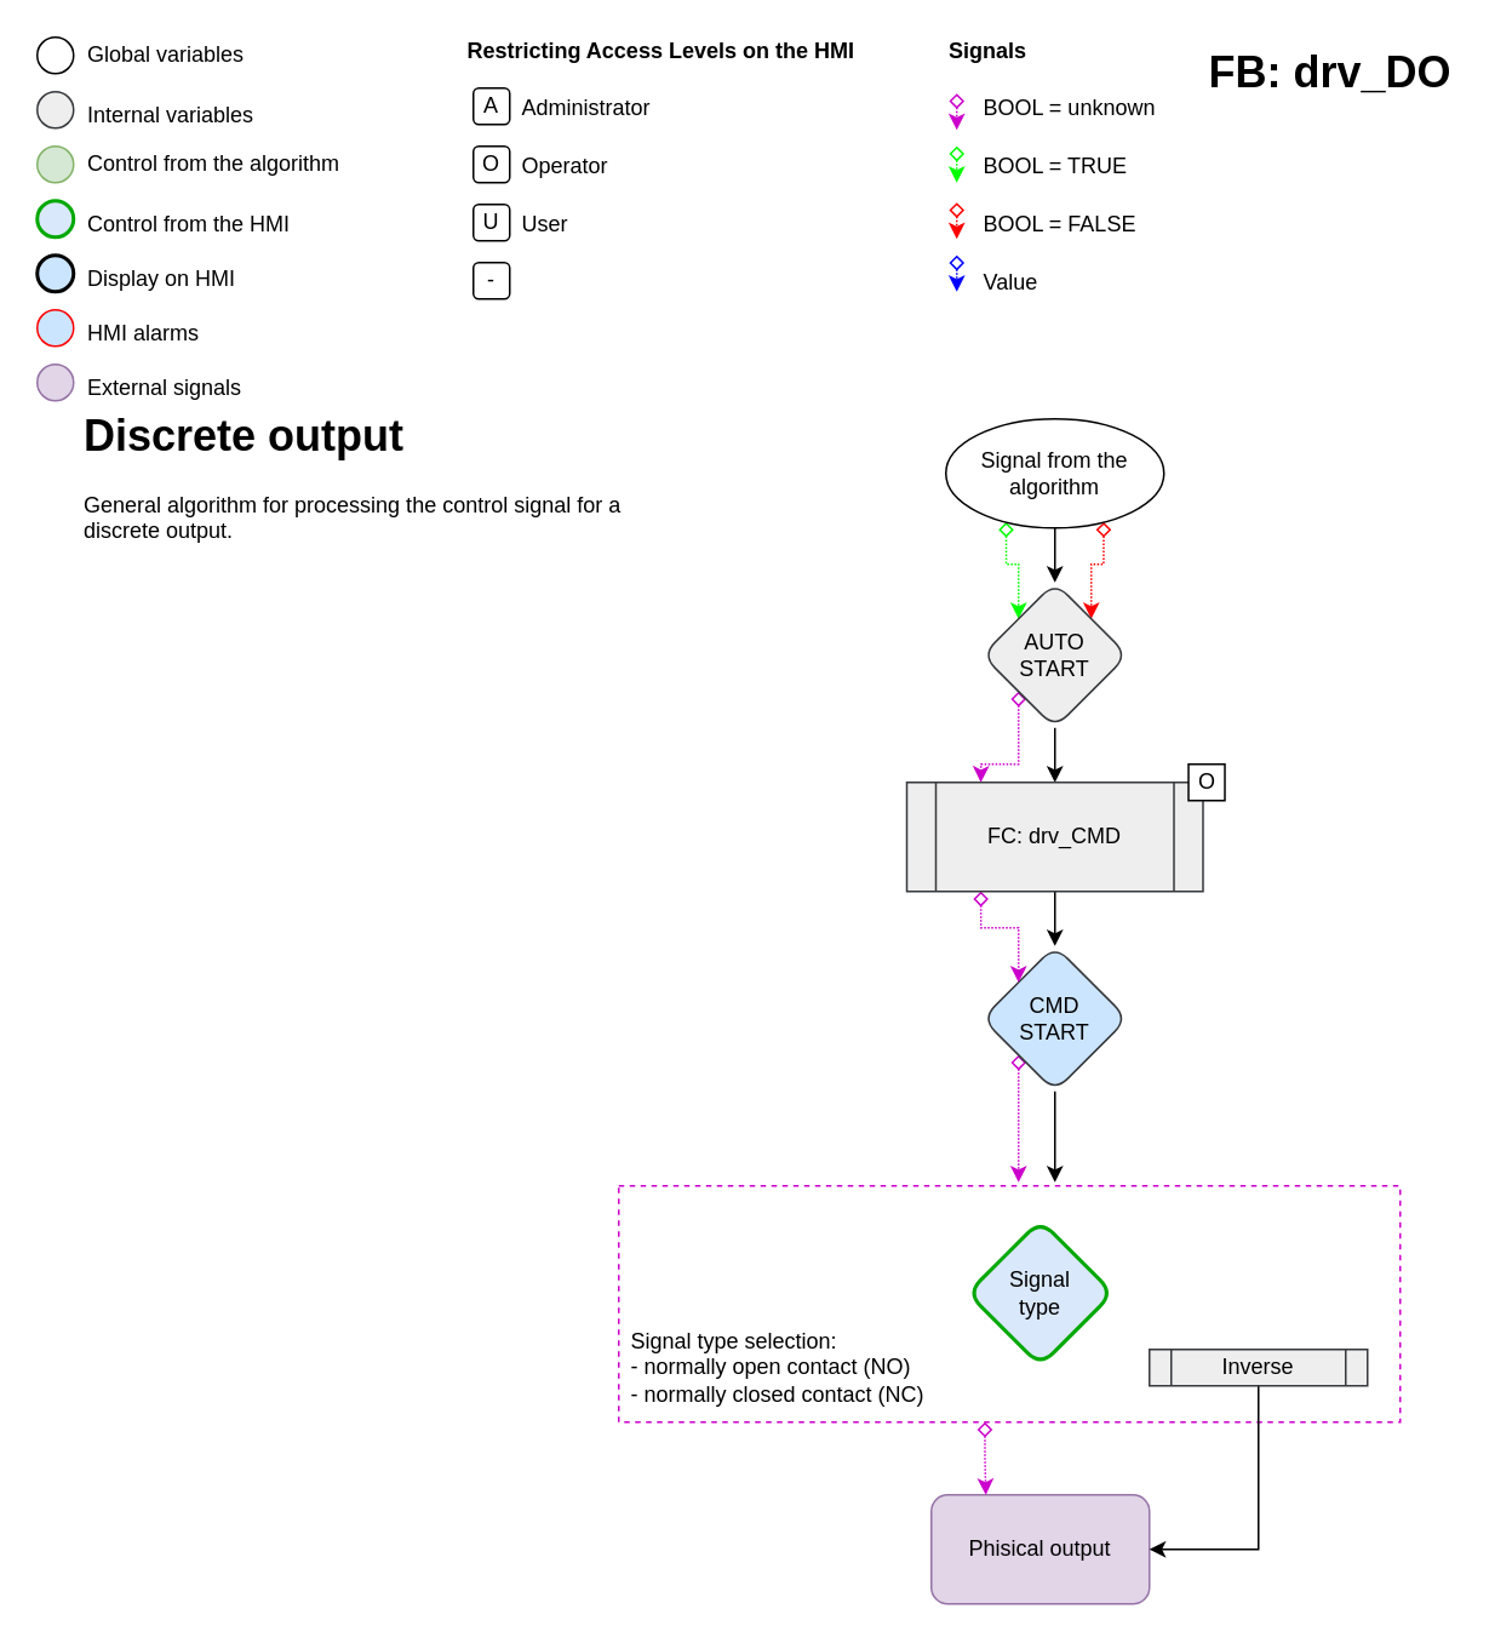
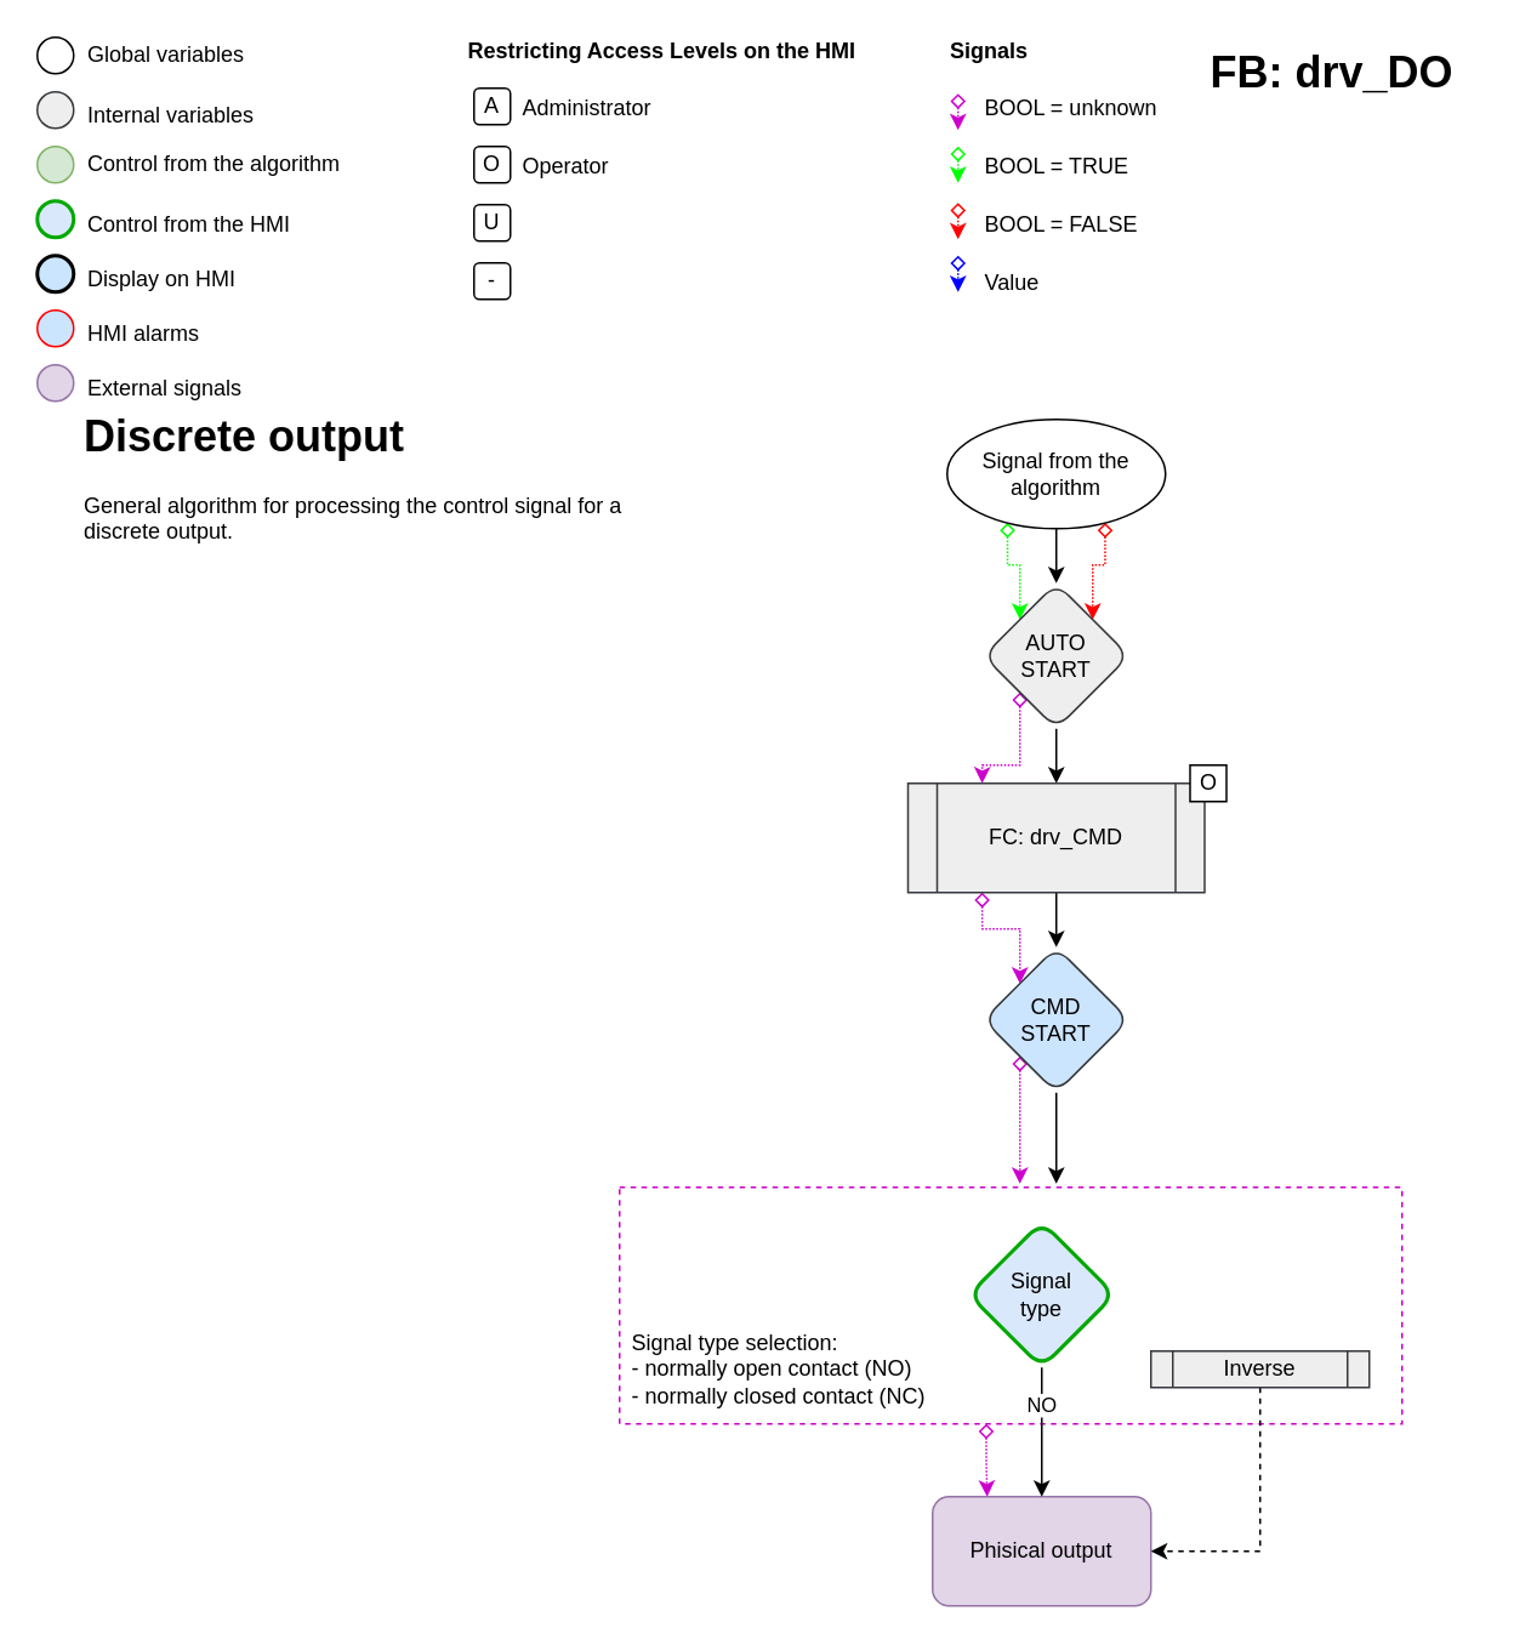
  <mxCell id="0" />
  <mxCell id="1" parent="0" />
  <mxCell id="2" value="" style="rounded=0;whiteSpace=wrap;html=1;fillColor=none;dashed=1;strokeColor=#CC00CC;" vertex="1" parent="1"><mxGeometry x="340" y="652" width="430" height="130" as="geometry" /></mxCell>
  <mxCell id="3" value="&lt;h1&gt;Discrete output&lt;/h1&gt;&lt;p&gt;General algorithm for processing the control signal for a discrete output.&lt;/p&gt;" style="text;html=1;strokeColor=none;fillColor=none;spacing=5;spacingTop=-20;whiteSpace=wrap;overflow=hidden;rounded=0;shadow=0;glass=0;sketch=0;" vertex="1" parent="1"><mxGeometry x="41" y="220" width="310" height="130" as="geometry" /></mxCell>
  <mxCell id="4" style="edgeStyle=orthogonalEdgeStyle;rounded=0;orthogonalLoop=1;jettySize=auto;html=1;entryX=0.5;entryY=0;entryDx=0;entryDy=0;" edge="1" parent="1" source="7" target="14"><mxGeometry relative="1" as="geometry" /></mxCell>
  <mxCell id="5" style="edgeStyle=orthogonalEdgeStyle;rounded=0;orthogonalLoop=1;jettySize=auto;html=1;entryX=1;entryY=0;entryDx=0;entryDy=0;exitX=0.75;exitY=1;exitDx=0;exitDy=0;dashed=1;dashPattern=1 1;strokeColor=#FF0000;startArrow=diamond;startFill=0;" edge="1" parent="1" source="7" target="14"><mxGeometry relative="1" as="geometry" /></mxCell>
  <mxCell id="6" style="edgeStyle=orthogonalEdgeStyle;rounded=0;orthogonalLoop=1;jettySize=auto;html=1;exitX=0.25;exitY=1;exitDx=0;exitDy=0;entryX=0;entryY=0;entryDx=0;entryDy=0;dashed=1;dashPattern=1 1;strokeColor=#00FF00;startArrow=diamond;startFill=0;" edge="1" parent="1" source="7" target="14"><mxGeometry relative="1" as="geometry" /></mxCell>
  <mxCell id="7" value="Signal from the algorithm" style="ellipse;whiteSpace=wrap;html=1;fillColor=default;strokeColor=default;shadow=0;glass=0;labelBackgroundColor=none;labelBorderColor=none;sketch=0;" vertex="1" parent="1"><mxGeometry x="520" y="230" width="120" height="60" as="geometry" /></mxCell>
  <mxCell id="8" value="Phisical output" style="rounded=1;whiteSpace=wrap;html=1;fillColor=#e1d5e7;strokeColor=#9673a6;" vertex="1" parent="1"><mxGeometry x="512" y="822" width="120" height="60" as="geometry" /></mxCell>
  <mxCell id="9" style="edgeStyle=orthogonalEdgeStyle;rounded=0;orthogonalLoop=1;jettySize=auto;html=1;entryX=0.5;entryY=0;entryDx=0;entryDy=0;" edge="1" parent="1" source="11"><mxGeometry relative="1" as="geometry"><mxPoint x="580" y="650" as="targetPoint" /></mxGeometry></mxCell>
  <mxCell id="10" style="edgeStyle=orthogonalEdgeStyle;rounded=0;orthogonalLoop=1;jettySize=auto;html=1;exitX=0;exitY=1;exitDx=0;exitDy=0;strokeColor=#CC00CC;dashed=1;dashPattern=1 1;startArrow=diamond;startFill=0;" edge="1" parent="1" source="11"><mxGeometry relative="1" as="geometry"><mxPoint x="560" y="650" as="targetPoint" /></mxGeometry></mxCell>
  <mxCell id="11" value="CMD&lt;br&gt;START" style="rhombus;whiteSpace=wrap;html=1;rounded=1;shadow=0;glass=0;sketch=0;fillColor=#cce5ff;strokeColor=#36393d;labelBackgroundColor=none;labelBorderColor=none;" vertex="1" parent="1"><mxGeometry x="540" y="520" width="80" height="80" as="geometry" /></mxCell>
  <mxCell id="12" style="edgeStyle=orthogonalEdgeStyle;rounded=0;orthogonalLoop=1;jettySize=auto;html=1;entryX=0.5;entryY=0;entryDx=0;entryDy=0;" edge="1" parent="1" source="14" target="23"><mxGeometry relative="1" as="geometry"><mxPoint x="740" y="400" as="targetPoint" /></mxGeometry></mxCell>
  <mxCell id="13" style="edgeStyle=orthogonalEdgeStyle;rounded=0;orthogonalLoop=1;jettySize=auto;html=1;exitX=0;exitY=1;exitDx=0;exitDy=0;dashed=1;dashPattern=1 1;strokeColor=#CC00CC;startArrow=diamond;startFill=0;entryX=0.25;entryY=0;entryDx=0;entryDy=0;" edge="1" parent="1" source="14" target="23"><mxGeometry relative="1" as="geometry"><mxPoint x="470" y="390" as="targetPoint" /></mxGeometry></mxCell>
  <mxCell id="14" value="AUTO&lt;br&gt;START" style="rhombus;whiteSpace=wrap;html=1;rounded=1;shadow=0;glass=0;sketch=0;fillColor=#eeeeee;strokeColor=#36393d;" vertex="1" parent="1"><mxGeometry x="540" y="320" width="80" height="80" as="geometry" /></mxCell>
- <mxCell id="15" style="edgeStyle=orthogonalEdgeStyle;rounded=0;orthogonalLoop=1;jettySize=auto;html=1;entryX=1;entryY=0.5;entryDx=0;entryDy=0;" edge="1" parent="1" source="16" target="8"><mxGeometry relative="1" as="geometry" /></mxCell>
+ <mxCell id="15" style="edgeStyle=orthogonalEdgeStyle;rounded=0;orthogonalLoop=1;jettySize=auto;html=1;entryX=1;entryY=0.5;entryDx=0;entryDy=0;dashed=1;" edge="1" parent="1" source="16" target="8"><mxGeometry relative="1" as="geometry" /></mxCell>
  <mxCell id="16" value="Inverse" style="shape=process;whiteSpace=wrap;html=1;backgroundOutline=1;fillColor=#eeeeee;strokeColor=#36393d;" vertex="1" parent="1"><mxGeometry x="632" y="742" width="120" height="20" as="geometry" /></mxCell>
+ <mxCell id="17" value="NO" style="edgeStyle=orthogonalEdgeStyle;rounded=0;orthogonalLoop=1;jettySize=auto;html=1;entryX=0.5;entryY=0;entryDx=0;entryDy=0;" edge="1" parent="1" source="18" target="8"><mxGeometry x="-0.417" relative="1" as="geometry"><mxPoint x="571.76" y="802.28" as="targetPoint" /><mxPoint as="offset" /></mxGeometry></mxCell>
  <mxCell id="18" value="Signal&lt;br&gt;type" style="rhombus;whiteSpace=wrap;html=1;fillColor=#dae8fc;strokeColor=#00A800;rounded=1;shadow=0;glass=0;labelBackgroundColor=none;labelBorderColor=none;sketch=0;strokeWidth=2;" vertex="1" parent="1"><mxGeometry x="532" y="671" width="80" height="80" as="geometry" /></mxCell>
  <mxCell id="19" value="&lt;div style=&quot;border-color: var(--border-color);&quot;&gt;Signal type selection:&lt;/div&gt;&lt;div style=&quot;border-color: var(--border-color);&quot;&gt;- normally open contact (NO)&lt;/div&gt;&lt;div style=&quot;border-color: var(--border-color);&quot;&gt;- normally closed contact (NC)&lt;/div&gt;" style="text;html=1;strokeColor=none;fillColor=none;align=left;verticalAlign=middle;whiteSpace=wrap;rounded=0;dashed=1;" vertex="1" parent="1"><mxGeometry x="344.5" y="722" width="210" height="60" as="geometry" /></mxCell>
  <mxCell id="20" style="edgeStyle=orthogonalEdgeStyle;rounded=0;orthogonalLoop=1;jettySize=auto;html=1;exitX=0.938;exitY=0.999;exitDx=0;exitDy=0;dashed=1;dashPattern=1 1;startArrow=diamond;startFill=0;strokeColor=#CC00CC;entryX=0.25;entryY=0;entryDx=0;entryDy=0;exitPerimeter=0;" edge="1" parent="1" source="19" target="8"><mxGeometry relative="1" as="geometry"><mxPoint x="552" y="782" as="sourcePoint" /><mxPoint x="552" y="801" as="targetPoint" /></mxGeometry></mxCell>
  <mxCell id="21" style="edgeStyle=orthogonalEdgeStyle;rounded=0;orthogonalLoop=1;jettySize=auto;html=1;" edge="1" parent="1" source="23" target="11"><mxGeometry relative="1" as="geometry" /></mxCell>
  <mxCell id="22" style="edgeStyle=orthogonalEdgeStyle;rounded=0;orthogonalLoop=1;jettySize=auto;html=1;entryX=0;entryY=0;entryDx=0;entryDy=0;exitX=0.25;exitY=1;exitDx=0;exitDy=0;strokeColor=#CC00CC;dashed=1;dashPattern=1 1;startArrow=diamond;startFill=0;" edge="1" parent="1" source="23" target="11"><mxGeometry relative="1" as="geometry" /></mxCell>
  <mxCell id="23" value="&lt;div&gt;FC: drv_CMD&lt;/div&gt;" style="shape=process;whiteSpace=wrap;html=1;backgroundOutline=1;fillColor=#eeeeee;strokeColor=#36393d;" vertex="1" parent="1"><mxGeometry x="498.5" y="430" width="163" height="60" as="geometry" /></mxCell>
  <mxCell id="24" value="O" style="text;html=1;strokeColor=default;fillColor=default;align=center;verticalAlign=middle;whiteSpace=wrap;rounded=1;arcSize=0;" vertex="1" parent="1"><mxGeometry x="653.5" y="420" width="20" height="20" as="geometry" /></mxCell>
  <mxCell id="25" value="&lt;b&gt;Signals&lt;br&gt;&lt;/b&gt;" style="text;html=1;strokeColor=none;fillColor=none;align=left;verticalAlign=middle;whiteSpace=wrap;rounded=0;shadow=0;glass=0;labelBackgroundColor=#FFFFFF;labelBorderColor=none;sketch=0;" vertex="1" parent="1"><mxGeometry x="520" y="20" width="235" height="15" as="geometry" /></mxCell>
  <mxCell id="26" style="edgeStyle=orthogonalEdgeStyle;rounded=0;orthogonalLoop=1;jettySize=auto;html=1;dashed=1;dashPattern=1 1;strokeColor=#CC00CC;startArrow=diamond;startFill=0;" edge="1" parent="1"><mxGeometry relative="1" as="geometry"><mxPoint x="526" y="51" as="sourcePoint" /><mxPoint x="526" y="71" as="targetPoint" /></mxGeometry></mxCell>
  <mxCell id="27" style="edgeStyle=orthogonalEdgeStyle;rounded=0;orthogonalLoop=1;jettySize=auto;html=1;dashed=1;dashPattern=1 1;strokeColor=#00FF00;startArrow=diamond;startFill=0;" edge="1" parent="1"><mxGeometry relative="1" as="geometry"><mxPoint x="526" y="80" as="sourcePoint" /><mxPoint x="526" y="100" as="targetPoint" /></mxGeometry></mxCell>
  <mxCell id="28" value="BOOL = unknown" style="text;html=1;strokeColor=none;fillColor=none;align=left;verticalAlign=middle;whiteSpace=wrap;rounded=0;shadow=0;glass=0;labelBackgroundColor=#FFFFFF;labelBorderColor=none;sketch=0;" vertex="1" parent="1"><mxGeometry x="539" y="51" width="150" height="15" as="geometry" /></mxCell>
  <mxCell id="29" value="BOOL = TRUE" style="text;html=1;strokeColor=none;fillColor=none;align=left;verticalAlign=middle;whiteSpace=wrap;rounded=0;shadow=0;glass=0;labelBackgroundColor=#FFFFFF;labelBorderColor=none;sketch=0;" vertex="1" parent="1"><mxGeometry x="539" y="83" width="150" height="15" as="geometry" /></mxCell>
  <mxCell id="30" value="BOOL = FALSE" style="text;html=1;strokeColor=none;fillColor=none;align=left;verticalAlign=middle;whiteSpace=wrap;rounded=0;shadow=0;glass=0;labelBackgroundColor=#FFFFFF;labelBorderColor=none;sketch=0;" vertex="1" parent="1"><mxGeometry x="539" y="115.5" width="150" height="15" as="geometry" /></mxCell>
  <mxCell id="31" value="Value" style="text;html=1;strokeColor=none;fillColor=none;align=left;verticalAlign=middle;whiteSpace=wrap;rounded=0;shadow=0;glass=0;labelBackgroundColor=#FFFFFF;labelBorderColor=none;sketch=0;" vertex="1" parent="1"><mxGeometry x="539" y="147.5" width="150" height="15" as="geometry" /></mxCell>
  <mxCell id="32" style="edgeStyle=orthogonalEdgeStyle;rounded=0;orthogonalLoop=1;jettySize=auto;html=1;dashed=1;dashPattern=1 1;strokeColor=#FF0000;startArrow=diamond;startFill=0;" edge="1" parent="1"><mxGeometry relative="1" as="geometry"><mxPoint x="526" y="111" as="sourcePoint" /><mxPoint x="526" y="131" as="targetPoint" /></mxGeometry></mxCell>
  <mxCell id="33" style="edgeStyle=orthogonalEdgeStyle;rounded=0;orthogonalLoop=1;jettySize=auto;html=1;dashed=1;dashPattern=1 1;strokeColor=#0000FF;startArrow=diamond;startFill=0;" edge="1" parent="1"><mxGeometry relative="1" as="geometry"><mxPoint x="526" y="140" as="sourcePoint" /><mxPoint x="526" y="160" as="targetPoint" /></mxGeometry></mxCell>
  <mxCell id="34" value="A" style="text;html=1;strokeColor=default;fillColor=default;align=center;verticalAlign=middle;whiteSpace=wrap;rounded=1;" vertex="1" parent="1"><mxGeometry x="260" y="48" width="20" height="20" as="geometry" /></mxCell>
  <mxCell id="35" value="O" style="text;html=1;strokeColor=default;fillColor=default;align=center;verticalAlign=middle;whiteSpace=wrap;rounded=1;" vertex="1" parent="1"><mxGeometry x="260" y="80" width="20" height="20" as="geometry" /></mxCell>
  <mxCell id="36" value="Administrator" style="text;html=1;strokeColor=none;fillColor=none;align=left;verticalAlign=middle;whiteSpace=wrap;rounded=0;shadow=0;glass=0;labelBackgroundColor=#FFFFFF;labelBorderColor=none;sketch=0;" vertex="1" parent="1"><mxGeometry x="285" y="51" width="150" height="15" as="geometry" /></mxCell>
  <mxCell id="37" value="Operator" style="text;html=1;strokeColor=none;fillColor=none;align=left;verticalAlign=middle;whiteSpace=wrap;rounded=0;shadow=0;glass=0;labelBackgroundColor=#FFFFFF;labelBorderColor=none;sketch=0;" vertex="1" parent="1"><mxGeometry x="285" y="83" width="150" height="15" as="geometry" /></mxCell>
  <mxCell id="38" value="U" style="text;html=1;strokeColor=default;fillColor=default;align=center;verticalAlign=middle;whiteSpace=wrap;rounded=1;" vertex="1" parent="1"><mxGeometry x="260" y="112" width="20" height="20" as="geometry" /></mxCell>
- <mxCell id="39" value="User" style="text;html=1;strokeColor=none;fillColor=none;align=left;verticalAlign=middle;whiteSpace=wrap;rounded=0;shadow=0;glass=0;labelBackgroundColor=#FFFFFF;labelBorderColor=none;sketch=0;" vertex="1" parent="1"><mxGeometry x="285" y="115.5" width="150" height="15" as="geometry" /></mxCell>
  <mxCell id="40" value="&lt;b&gt;Restricting Access Levels on the HMI&lt;/b&gt;" style="text;html=1;strokeColor=none;fillColor=none;align=left;verticalAlign=middle;whiteSpace=wrap;rounded=0;shadow=0;glass=0;labelBackgroundColor=#FFFFFF;labelBorderColor=none;sketch=0;" vertex="1" parent="1"><mxGeometry x="255" y="20" width="235" height="15" as="geometry" /></mxCell>
  <mxCell id="41" value="-" style="text;html=1;strokeColor=default;fillColor=default;align=center;verticalAlign=middle;whiteSpace=wrap;rounded=1;" vertex="1" parent="1"><mxGeometry x="260" y="144" width="20" height="20" as="geometry" /></mxCell>
  <mxCell id="42" value="" style="ellipse;whiteSpace=wrap;html=1;rounded=1;shadow=0;glass=0;labelBackgroundColor=none;labelBorderColor=none;sketch=0;" vertex="1" parent="1"><mxGeometry x="20" y="20" width="20" height="20" as="geometry" /></mxCell>
  <mxCell id="43" value="" style="ellipse;whiteSpace=wrap;html=1;rounded=1;shadow=0;glass=0;labelBackgroundColor=none;labelBorderColor=none;sketch=0;fillColor=#eeeeee;strokeColor=#36393d;" vertex="1" parent="1"><mxGeometry x="20" y="50" width="20" height="20" as="geometry" /></mxCell>
  <mxCell id="44" value="" style="ellipse;whiteSpace=wrap;html=1;rounded=1;shadow=0;glass=0;labelBackgroundColor=none;labelBorderColor=none;sketch=0;fillColor=#d5e8d4;strokeColor=#82b366;" vertex="1" parent="1"><mxGeometry x="20" y="80" width="20" height="20" as="geometry" /></mxCell>
  <mxCell id="45" value="" style="ellipse;whiteSpace=wrap;html=1;rounded=1;shadow=0;glass=0;labelBackgroundColor=none;labelBorderColor=none;sketch=0;fillColor=#dae8fc;strokeColor=#00A800;strokeWidth=2;" vertex="1" parent="1"><mxGeometry x="20" y="110" width="20" height="20" as="geometry" /></mxCell>
  <mxCell id="46" value="" style="ellipse;whiteSpace=wrap;html=1;rounded=1;shadow=0;glass=0;labelBackgroundColor=none;labelBorderColor=none;sketch=0;fillColor=#CCE5FF;strokeColor=#000000;strokeWidth=2;" vertex="1" parent="1"><mxGeometry x="20" y="140" width="20" height="20" as="geometry" /></mxCell>
  <mxCell id="47" value="Global variables" style="text;html=1;strokeColor=none;fillColor=none;align=left;verticalAlign=middle;whiteSpace=wrap;rounded=0;shadow=0;glass=0;labelBackgroundColor=#FFFFFF;labelBorderColor=none;sketch=0;" vertex="1" parent="1"><mxGeometry x="46" y="22.5" width="150" height="15" as="geometry" /></mxCell>
  <mxCell id="48" value="Internal variables" style="text;html=1;strokeColor=none;fillColor=none;align=left;verticalAlign=middle;whiteSpace=wrap;rounded=0;shadow=0;glass=0;labelBackgroundColor=#FFFFFF;labelBorderColor=none;sketch=0;" vertex="1" parent="1"><mxGeometry x="46" y="55" width="150" height="15" as="geometry" /></mxCell>
  <mxCell id="49" value="Control from the algorithm" style="text;html=1;strokeColor=none;fillColor=none;align=left;verticalAlign=middle;whiteSpace=wrap;rounded=0;shadow=0;glass=0;labelBackgroundColor=#FFFFFF;labelBorderColor=none;sketch=0;" vertex="1" parent="1"><mxGeometry x="46" y="82.5" width="154" height="15" as="geometry" /></mxCell>
  <mxCell id="50" value="Control from the HMI" style="text;html=1;strokeColor=none;fillColor=none;align=left;verticalAlign=middle;whiteSpace=wrap;rounded=0;shadow=0;glass=0;labelBackgroundColor=#FFFFFF;labelBorderColor=none;sketch=0;" vertex="1" parent="1"><mxGeometry x="46" y="115" width="150" height="15" as="geometry" /></mxCell>
  <mxCell id="51" value="Display on HMI" style="text;html=1;strokeColor=none;fillColor=none;align=left;verticalAlign=middle;whiteSpace=wrap;rounded=0;shadow=0;glass=0;labelBackgroundColor=#FFFFFF;labelBorderColor=none;sketch=0;" vertex="1" parent="1"><mxGeometry x="46" y="145" width="150" height="15" as="geometry" /></mxCell>
  <mxCell id="52" value="" style="ellipse;whiteSpace=wrap;html=1;rounded=1;shadow=0;glass=0;labelBackgroundColor=none;labelBorderColor=none;sketch=0;fillColor=#CCE5FF;strokeColor=#FF0000;strokeWidth=1;" vertex="1" parent="1"><mxGeometry x="20" y="170" width="20" height="20" as="geometry" /></mxCell>
  <mxCell id="53" value="HMI alarms" style="text;html=1;strokeColor=none;fillColor=none;align=left;verticalAlign=middle;whiteSpace=wrap;rounded=0;shadow=0;glass=0;labelBackgroundColor=#FFFFFF;labelBorderColor=none;sketch=0;" vertex="1" parent="1"><mxGeometry x="46" y="175" width="150" height="15" as="geometry" /></mxCell>
  <mxCell id="54" value="" style="ellipse;whiteSpace=wrap;html=1;rounded=1;shadow=0;glass=0;labelBackgroundColor=none;labelBorderColor=none;sketch=0;fillColor=#e1d5e7;strokeColor=#9673a6;" vertex="1" parent="1"><mxGeometry x="20" y="200" width="20" height="20" as="geometry" /></mxCell>
  <mxCell id="55" value="External signals" style="text;html=1;strokeColor=none;fillColor=none;align=left;verticalAlign=middle;whiteSpace=wrap;rounded=0;shadow=0;glass=0;labelBackgroundColor=#FFFFFF;labelBorderColor=none;sketch=0;" vertex="1" parent="1"><mxGeometry x="46" y="205" width="150" height="15" as="geometry" /></mxCell>
  <mxCell id="56" value="&lt;h1&gt;FB: drv_DO&lt;/h1&gt;" style="text;html=1;strokeColor=none;fillColor=none;spacing=5;spacingTop=-20;whiteSpace=wrap;overflow=hidden;rounded=0;shadow=0;glass=0;sketch=0;" vertex="1" parent="1"><mxGeometry x="660" y="20" width="150" height="40" as="geometry" /></mxCell>
